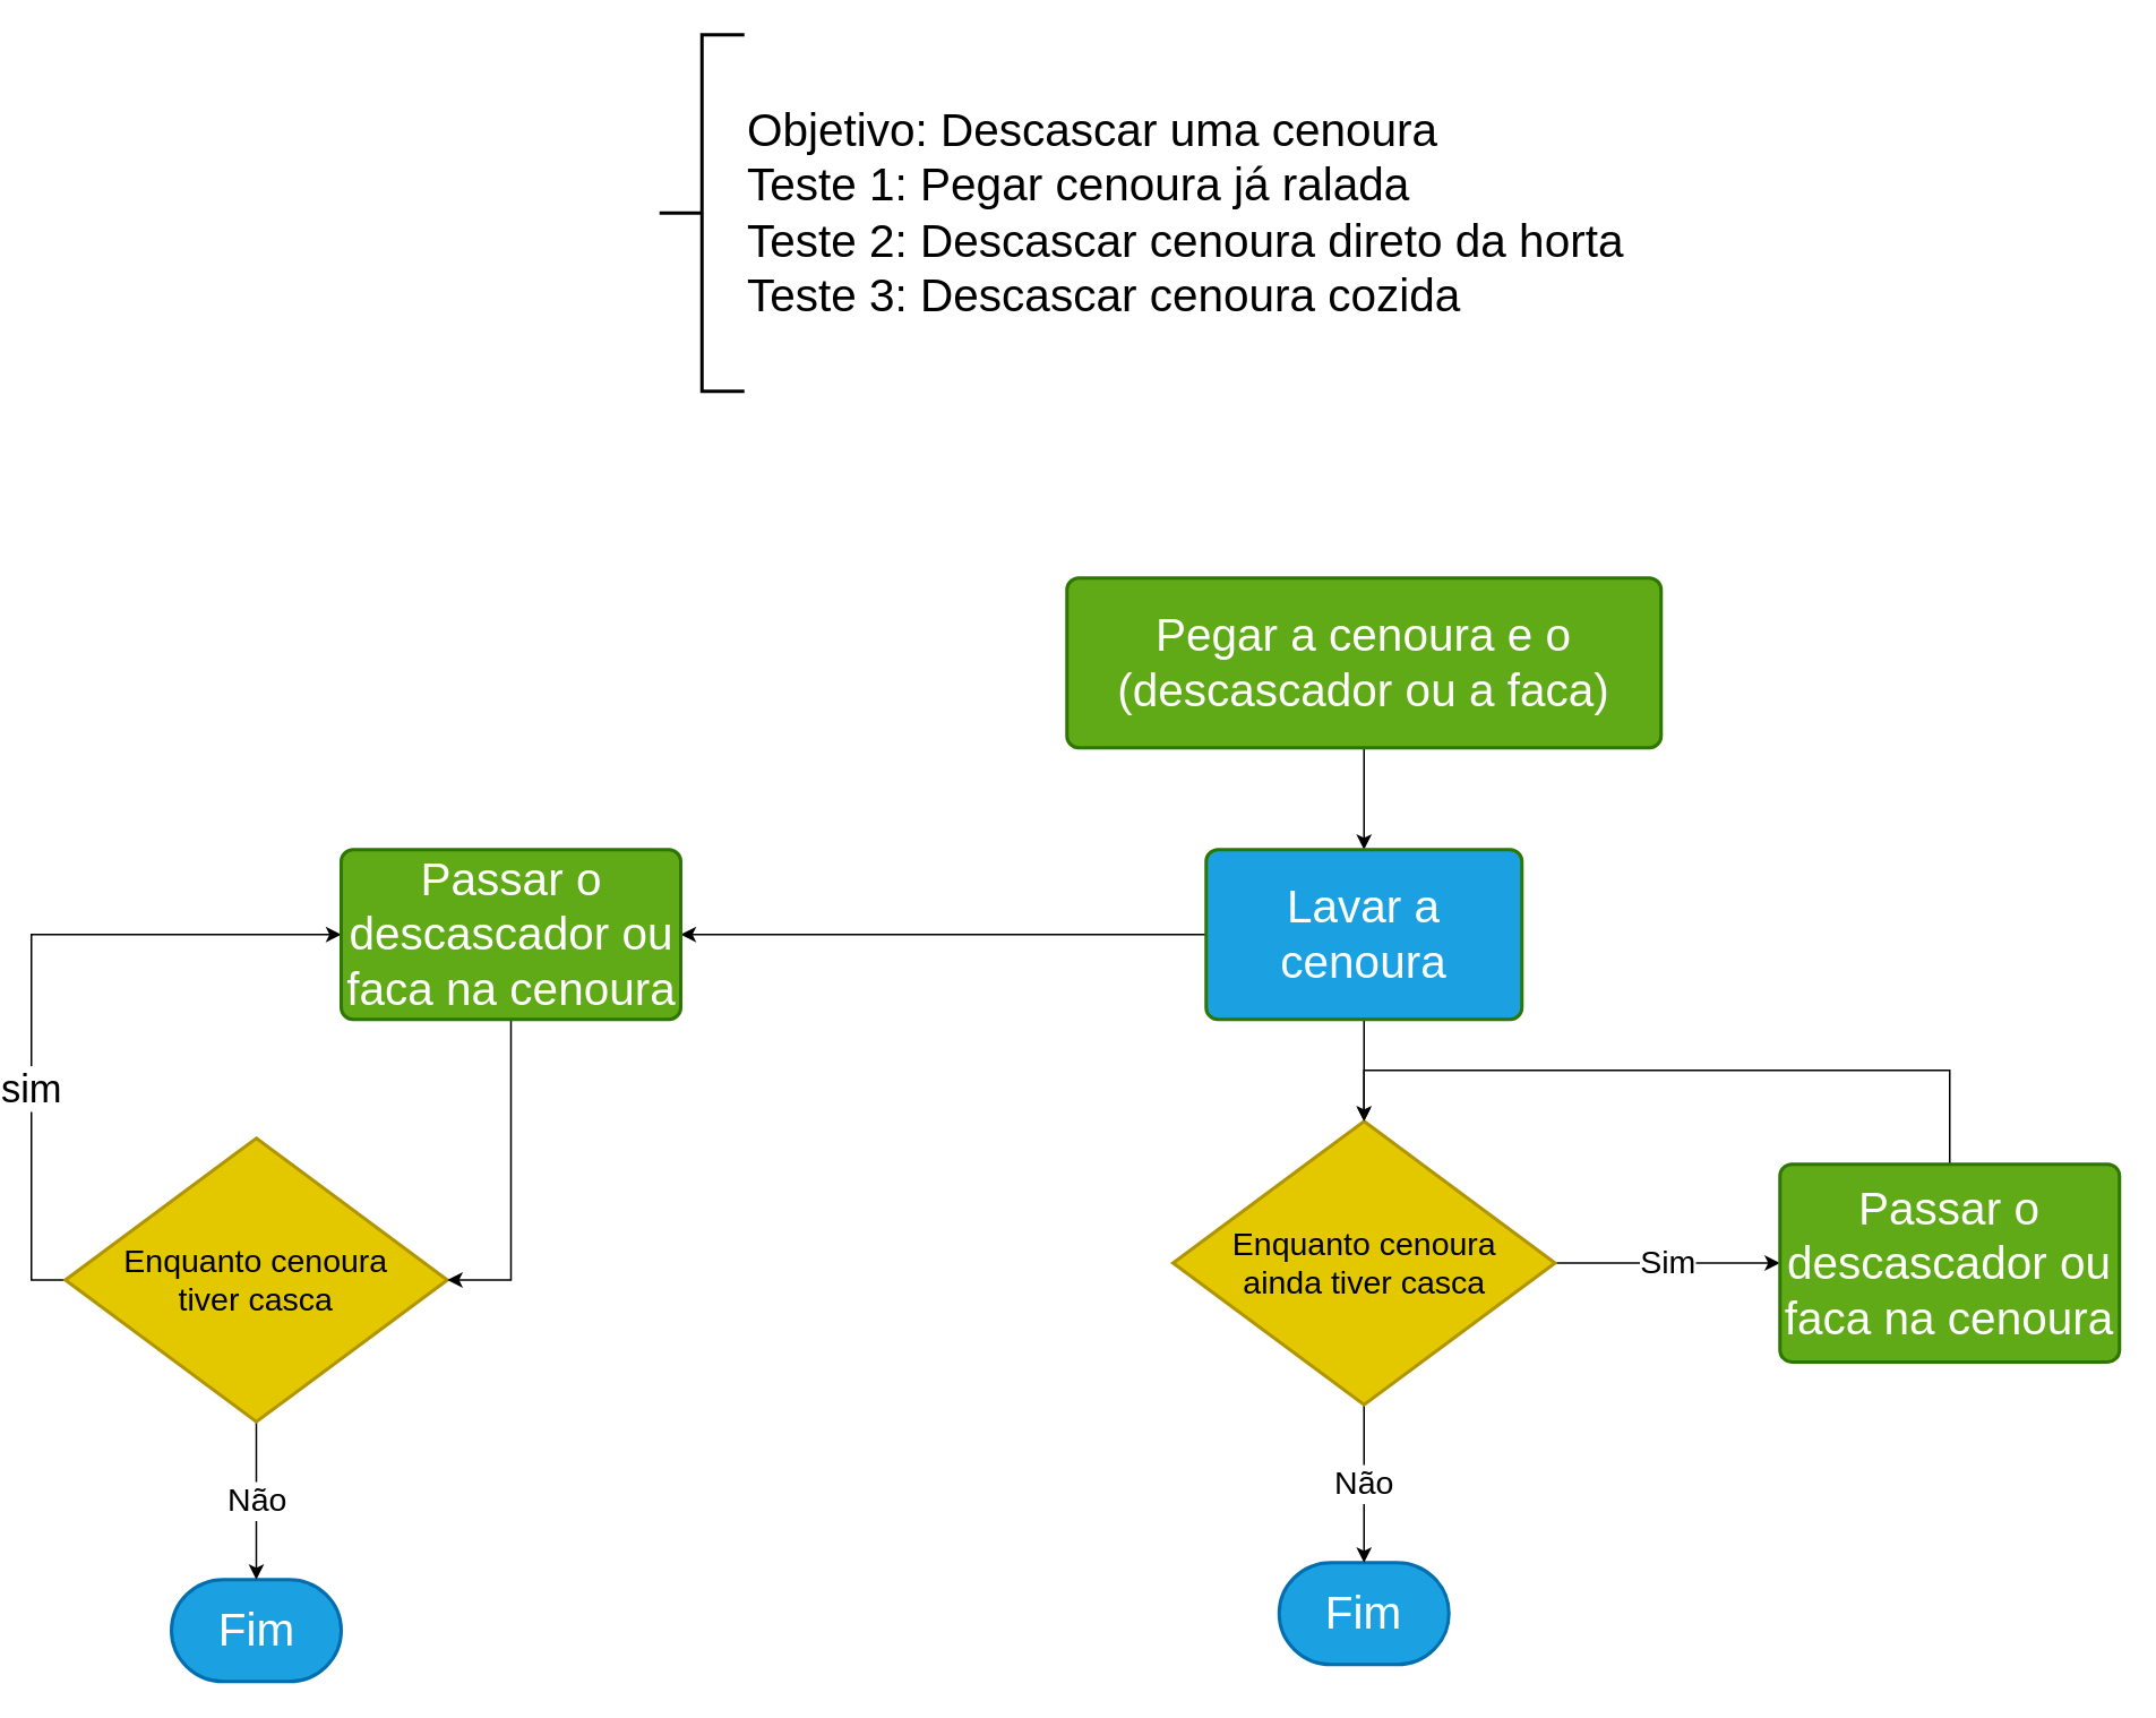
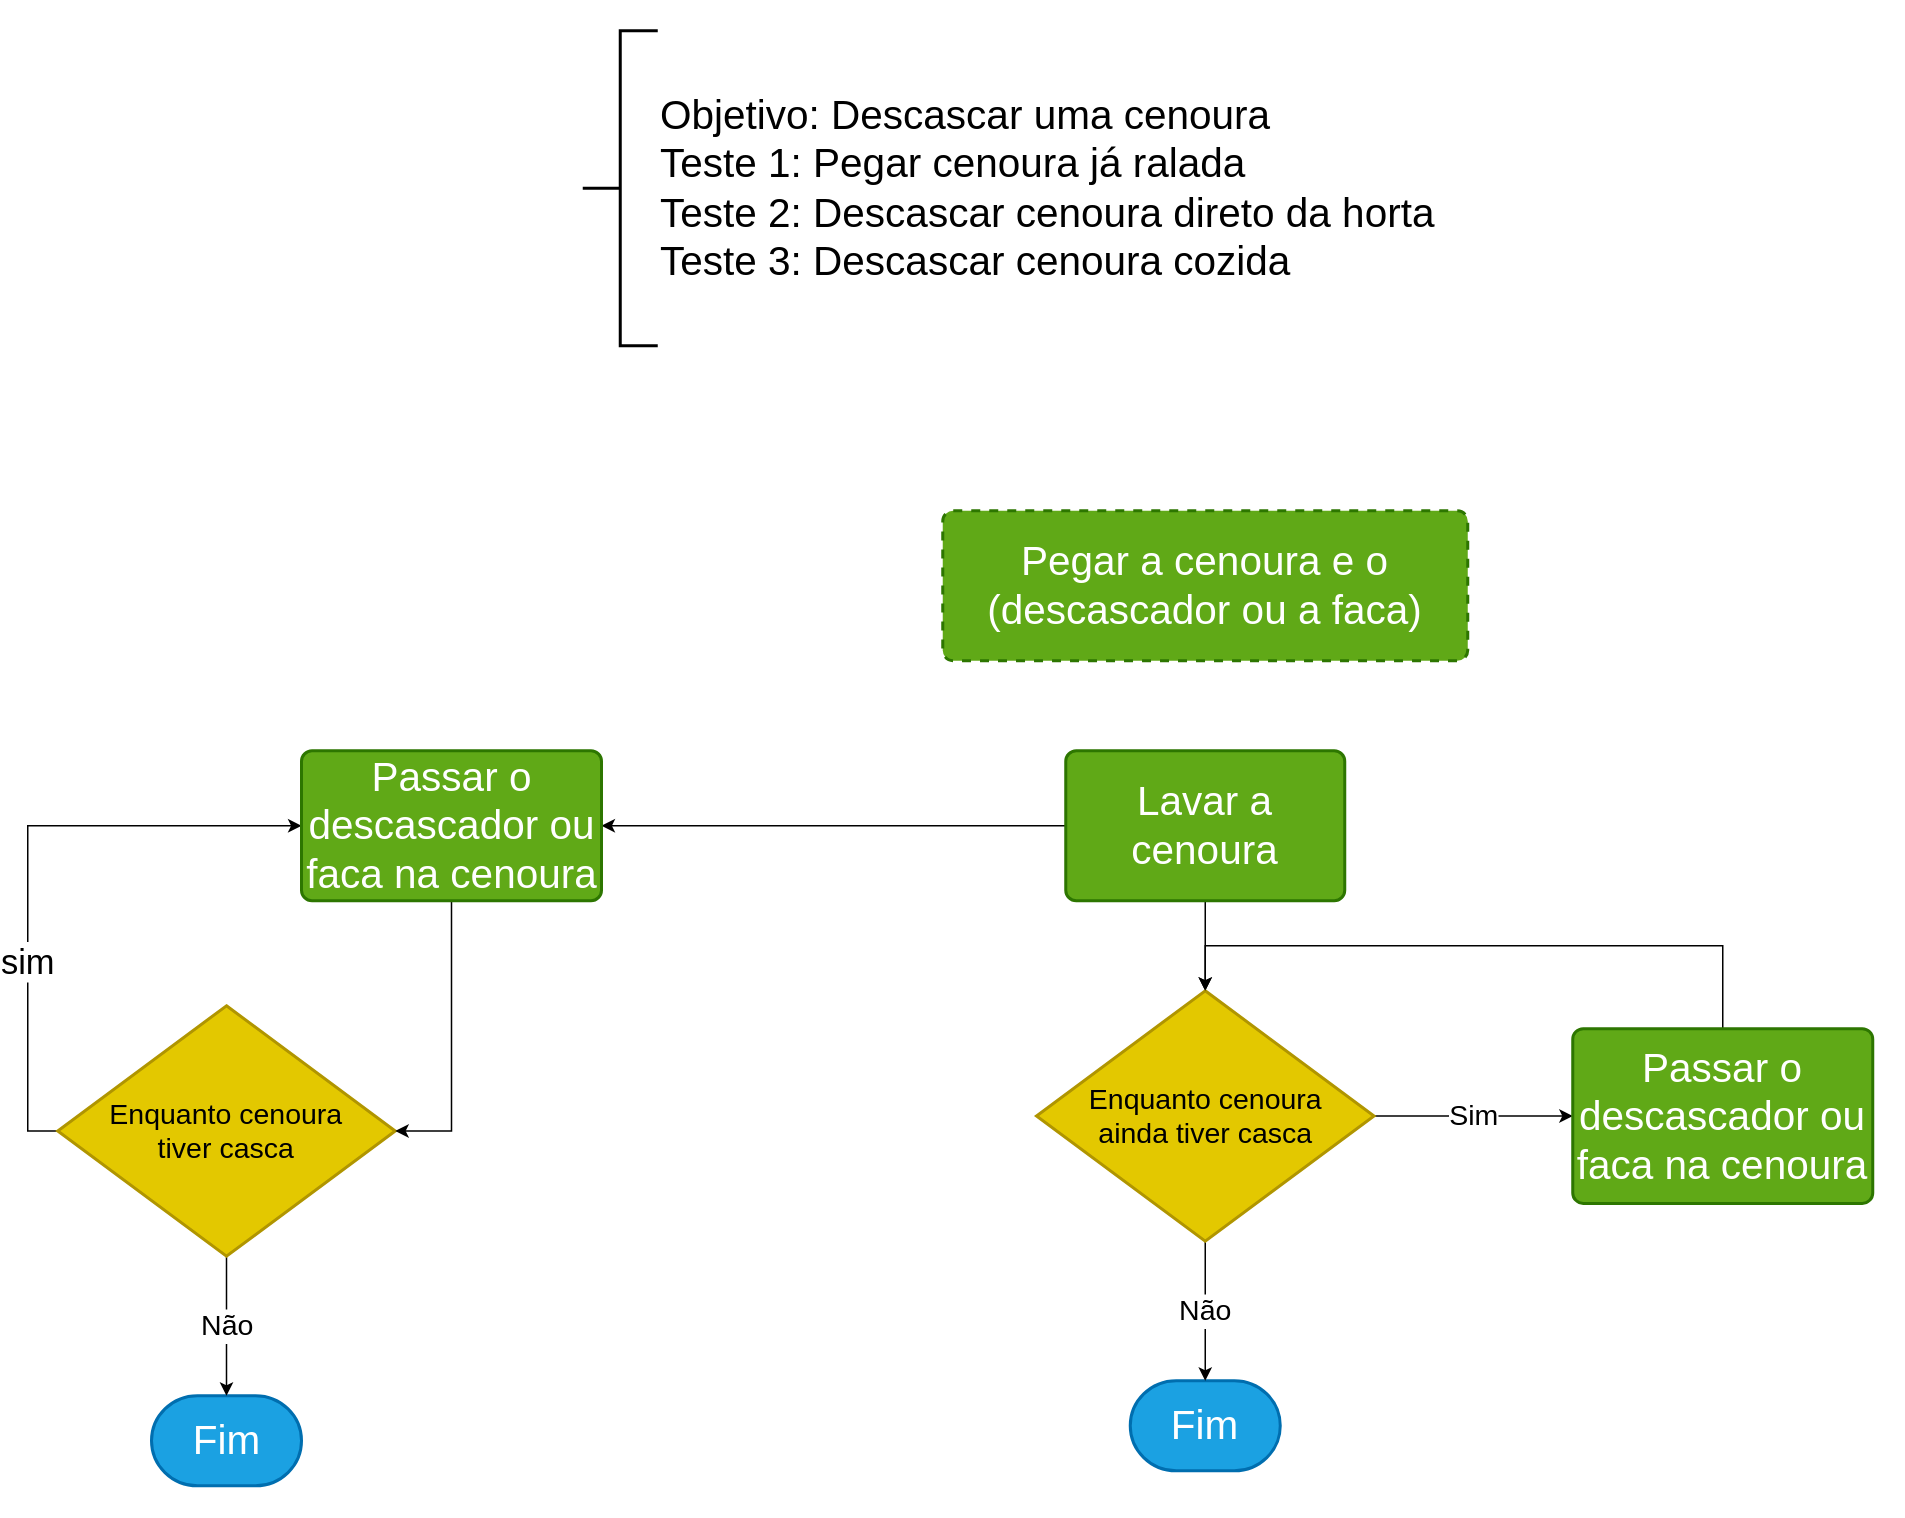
  <mxCell id="0" />
  <mxCell id="1" parent="0" />
  <mxCell id="2" value="Objetivo: Descascar uma cenoura&lt;br&gt;Teste 1: Pegar cenoura já ralada&amp;nbsp;&lt;br&gt;Teste 2: Descascar cenoura direto da horta&lt;br&gt;Teste 3: Descascar cenoura cozida" style="strokeWidth=2;html=1;shape=mxgraph.flowchart.annotation_2;align=left;labelPosition=right;pointerEvents=1;fontSize=27;" vertex="1" parent="1"><mxGeometry x="370" y="20" width="50" height="210" as="geometry" /></mxCell>
  <mxCell id="3" value="Fim" style="strokeWidth=2;html=1;shape=mxgraph.flowchart.terminator;whiteSpace=wrap;fontSize=27;fillColor=#1ba1e2;fontColor=#ffffff;strokeColor=#006EAF;" vertex="1" parent="1"><mxGeometry x="735" y="920" width="100" height="60" as="geometry" /></mxCell>
- <mxCell id="4" style="edgeStyle=orthogonalEdgeStyle;rounded=0;orthogonalLoop=1;jettySize=auto;html=1;exitX=0.5;exitY=1;exitDx=0;exitDy=0;entryX=0.5;entryY=0;entryDx=0;entryDy=0;fontSize=27;" edge="1" parent="1" source="5" target="8"><mxGeometry relative="1" as="geometry" /></mxCell>
- <mxCell id="5" value="Pegar a cenoura e o (descascador ou a faca)" style="rounded=1;whiteSpace=wrap;html=1;absoluteArcSize=1;arcSize=14;strokeWidth=2;fontSize=27;fillColor=#60a917;fontColor=#ffffff;strokeColor=#2D7600;" vertex="1" parent="1"><mxGeometry x="610" y="340" width="350" height="100" as="geometry" /></mxCell>
- <mxCell id="6" style="edgeStyle=orthogonalEdgeStyle;rounded=0;orthogonalLoop=1;jettySize=auto;html=1;fontSize=19;endArrow=open;" edge="1" parent="1" source="8" target="11"><mxGeometry relative="1" as="geometry" /></mxCell>
+ <mxCell id="5" value="Pegar a cenoura e o (descascador ou a faca)" style="rounded=1;whiteSpace=wrap;html=1;absoluteArcSize=1;arcSize=14;strokeWidth=2;fontSize=27;fillColor=#60a917;fontColor=#ffffff;strokeColor=#2D7600;dashed=1;" vertex="1" parent="1"><mxGeometry x="610" y="340" width="350" height="100" as="geometry" /></mxCell>
+ <mxCell id="6" style="edgeStyle=orthogonalEdgeStyle;rounded=0;orthogonalLoop=1;jettySize=auto;html=1;fontSize=19;" edge="1" parent="1" source="8" target="11"><mxGeometry relative="1" as="geometry" /></mxCell>
  <mxCell id="7" style="edgeStyle=orthogonalEdgeStyle;rounded=0;orthogonalLoop=1;jettySize=auto;html=1;entryX=1;entryY=0.5;entryDx=0;entryDy=0;" edge="1" parent="1" source="8" target="20"><mxGeometry relative="1" as="geometry" /></mxCell>
- <mxCell id="8" value="Lavar a cenoura" style="rounded=1;whiteSpace=wrap;html=1;absoluteArcSize=1;arcSize=14;strokeWidth=2;fontSize=27;fillColor=#1ba1e2;fontColor=#ffffff;strokeColor=#2D7600;" vertex="1" parent="1"><mxGeometry x="692" y="500" width="186" height="100" as="geometry" /></mxCell>
+ <mxCell id="8" value="Lavar a cenoura" style="rounded=1;whiteSpace=wrap;html=1;absoluteArcSize=1;arcSize=14;strokeWidth=2;fontSize=27;fillColor=#60a917;fontColor=#ffffff;strokeColor=#2D7600;" vertex="1" parent="1"><mxGeometry x="692" y="500" width="186" height="100" as="geometry" /></mxCell>
  <mxCell id="9" value="Não" style="edgeStyle=orthogonalEdgeStyle;rounded=0;orthogonalLoop=1;jettySize=auto;html=1;fontSize=19;" edge="1" parent="1" source="11" target="3"><mxGeometry relative="1" as="geometry" /></mxCell>
  <mxCell id="10" value="Sim" style="edgeStyle=orthogonalEdgeStyle;rounded=0;orthogonalLoop=1;jettySize=auto;html=1;entryX=0;entryY=0.5;entryDx=0;entryDy=0;fontSize=19;" edge="1" parent="1" source="11" target="13"><mxGeometry relative="1" as="geometry" /></mxCell>
  <mxCell id="11" value="Enquanto cenoura &lt;br style=&quot;font-size: 19px;&quot;&gt;ainda tiver casca" style="strokeWidth=2;html=1;shape=mxgraph.flowchart.decision;whiteSpace=wrap;fillColor=#e3c800;fontColor=#000000;strokeColor=#B09500;fontSize=19;" vertex="1" parent="1"><mxGeometry x="672.5" y="660" width="225" height="167" as="geometry" /></mxCell>
  <mxCell id="12" style="edgeStyle=orthogonalEdgeStyle;rounded=0;orthogonalLoop=1;jettySize=auto;html=1;entryX=0.5;entryY=0;entryDx=0;entryDy=0;entryPerimeter=0;fontSize=19;exitX=0.5;exitY=0;exitDx=0;exitDy=0;" edge="1" parent="1" source="13" target="11"><mxGeometry relative="1" as="geometry"><Array as="points"><mxPoint x="1130" y="630" /><mxPoint x="785" y="630" /></Array></mxGeometry></mxCell>
  <mxCell id="13" value="Passar o&lt;br&gt;descascador ou faca na cenoura" style="rounded=1;whiteSpace=wrap;html=1;absoluteArcSize=1;arcSize=14;strokeWidth=2;fontSize=27;fillColor=#60a917;fontColor=#ffffff;strokeColor=#2D7600;" vertex="1" parent="1"><mxGeometry x="1030" y="685.25" width="200" height="116.5" as="geometry" /></mxCell>
  <mxCell id="14" value="Fim" style="strokeWidth=2;html=1;shape=mxgraph.flowchart.terminator;whiteSpace=wrap;fontSize=27;fillColor=#1ba1e2;fontColor=#ffffff;strokeColor=#006EAF;" vertex="1" parent="1"><mxGeometry x="82.5" y="930" width="100" height="60" as="geometry" /></mxCell>
  <mxCell id="15" value="Não" style="edgeStyle=orthogonalEdgeStyle;rounded=0;orthogonalLoop=1;jettySize=auto;html=1;fontSize=19;" edge="1" parent="1" source="18" target="14"><mxGeometry relative="1" as="geometry" /></mxCell>
  <mxCell id="16" style="edgeStyle=orthogonalEdgeStyle;rounded=0;orthogonalLoop=1;jettySize=auto;html=1;entryX=0;entryY=0.5;entryDx=0;entryDy=0;exitX=0;exitY=0.5;exitDx=0;exitDy=0;exitPerimeter=0;" edge="1" parent="1" source="18" target="20"><mxGeometry relative="1" as="geometry" /></mxCell>
  <mxCell id="17" value="sim" style="edgeLabel;html=1;align=center;verticalAlign=middle;resizable=0;points=[];fontSize=23;" connectable="0" vertex="1" parent="16"><mxGeometry x="-0.345" y="1" relative="1" as="geometry"><mxPoint as="offset" /></mxGeometry></mxCell>
  <mxCell id="18" value="Enquanto cenoura &lt;br style=&quot;font-size: 19px;&quot;&gt;tiver casca" style="strokeWidth=2;html=1;shape=mxgraph.flowchart.decision;whiteSpace=wrap;fillColor=#e3c800;fontColor=#000000;strokeColor=#B09500;fontSize=19;" vertex="1" parent="1"><mxGeometry x="20" y="670" width="225" height="167" as="geometry" /></mxCell>
  <mxCell id="19" style="edgeStyle=orthogonalEdgeStyle;rounded=0;orthogonalLoop=1;jettySize=auto;html=1;entryX=1;entryY=0.5;entryDx=0;entryDy=0;entryPerimeter=0;" edge="1" parent="1" source="20" target="18"><mxGeometry relative="1" as="geometry" /></mxCell>
  <mxCell id="20" value="Passar o&lt;br&gt;descascador ou faca na cenoura" style="rounded=1;whiteSpace=wrap;html=1;absoluteArcSize=1;arcSize=14;strokeWidth=2;fontSize=27;fillColor=#60a917;fontColor=#ffffff;strokeColor=#2D7600;" vertex="1" parent="1"><mxGeometry x="182.5" y="500" width="200" height="100" as="geometry" /></mxCell>
